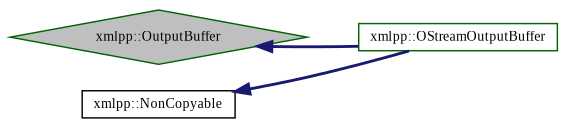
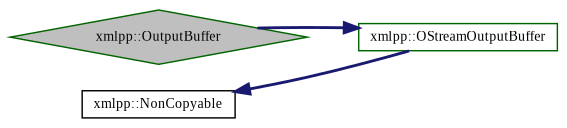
  digraph {
    fontname="Liberation Serif"
    rankdir=LR
    node [color=darkgreen fontname="Liberation Serif" fontsize=10 shape=box]
    edge [color=midnightblue dir=back fontname="Liberation Serif" fontsize=10 labelfontname=FreeSans labelfontsize=10 style=bold]
    n1 [fillcolor=grey75 fontcolor=black height=0.2 label="xmlpp::OutputBuffer" shape=diamond style=filled width=0.4]
    n2 [height=0.2 label="xmlpp::OStreamOutputBuffer" width=0.4]
    n3 [color=black height=0.2 label="xmlpp::NonCopyable" width=0.4]
-   n1 -> n2
+   n2 -> n1
    n3 -> n2
  }
